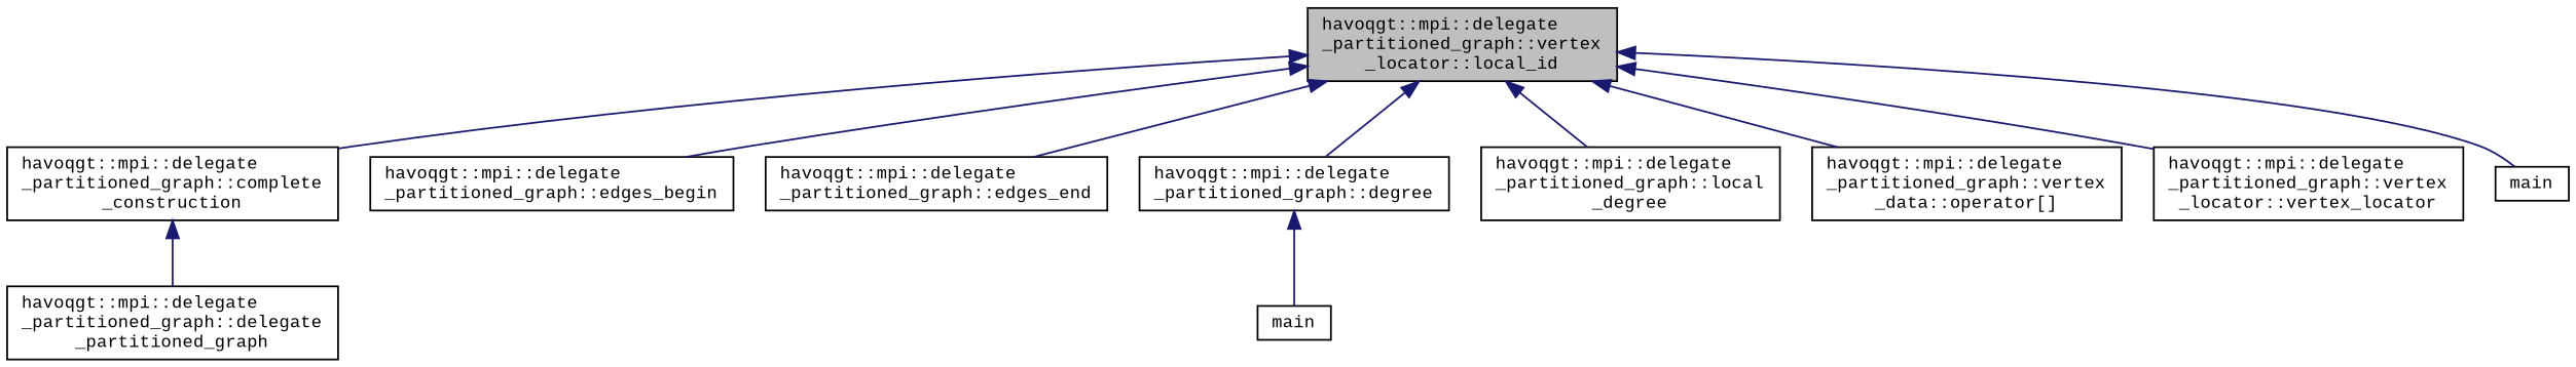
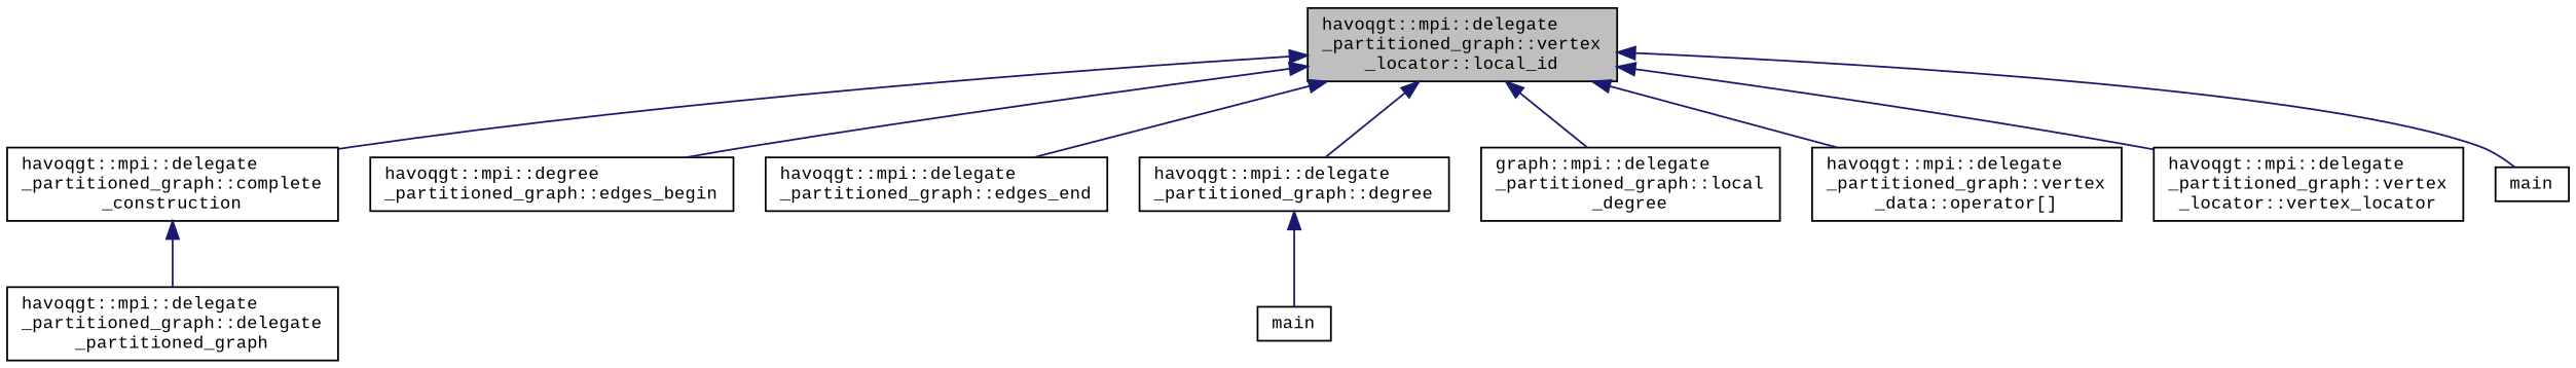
  digraph {
    fontname="Liberation Mono"
    rankdir=TB
    node [color=black fillcolor=white fontname="Liberation Mono" fontsize=10 shape=record style=filled]
    edge [color=midnightblue dir=back fontname="Liberation Mono" fontsize=10 labelfontname=Helvetica labelfontsize=10 style=solid]
    n1 [fillcolor=grey75 fontcolor=black height=0.2 label="havoqgt::mpi::delegate\l_partitioned_graph::vertex\l_locator::local_id" width=0.4]
    n2 [height=0.2 label="havoqgt::mpi::delegate\l_partitioned_graph::complete\l_construction" width=0.4]
-   n3 [height=0.2 label="havoqgt::mpi::delegate\l_partitioned_graph::edges_begin" width=0.4]
+   n3 [height=0.2 label="havoqgt::mpi::degree\l_partitioned_graph::edges_begin" width=0.4]
    n4 [height=0.2 label="havoqgt::mpi::delegate\l_partitioned_graph::edges_end" width=0.4]
    n5 [height=0.2 label="havoqgt::mpi::delegate\l_partitioned_graph::degree" width=0.4]
-   n6 [height=0.2 label="havoqgt::mpi::delegate\l_partitioned_graph::local\l_degree" width=0.4]
+   n6 [height=0.2 label="graph::mpi::delegate\l_partitioned_graph::local\l_degree" width=0.4]
    n7 [height=0.2 label="havoqgt::mpi::delegate\l_partitioned_graph::vertex\l_data::operator[]" width=0.4]
    n8 [height=0.2 label="havoqgt::mpi::delegate\l_partitioned_graph::vertex\l_locator::vertex_locator" width=0.4]
    n9 [height=0.2 label=main width=0.4]
    n10 [height=0.2 label="havoqgt::mpi::delegate\l_partitioned_graph::delegate\l_partitioned_graph" width=0.4]
    n11 [height=0.2 label=main width=0.4]
    n1 -> n2
    n1 -> n3
    n1 -> n4
    n1 -> n5
    n1 -> n6
    n1 -> n7
    n1 -> n8
    n1 -> n9
    n2 -> n10
    n5 -> n11
  }
